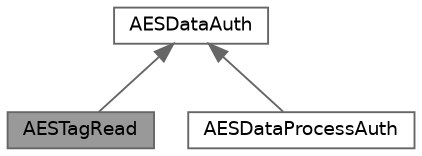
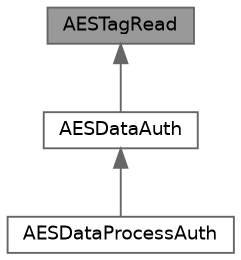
  digraph {
    rankdir=TB
    node [color=grey40 fillcolor=white fontname=Helvetica fontsize=10 shape=box style=filled]
    edge [color=gray40 dir=back fontname=Helvetica fontsize=10 labelfontname=Helvetica labelfontsize=10 style=solid]
    n1 [color=gray40 fillcolor=grey60 fontcolor=black height=0.2 label=AESTagRead width=0.4]
    n2 [height=0.2 label=AESDataAuth width=0.4]
    n3 [height=0.2 label=AESDataProcessAuth width=0.4]
-   n2 -> n1
+   n1 -> n2
    n2 -> n3
  }
